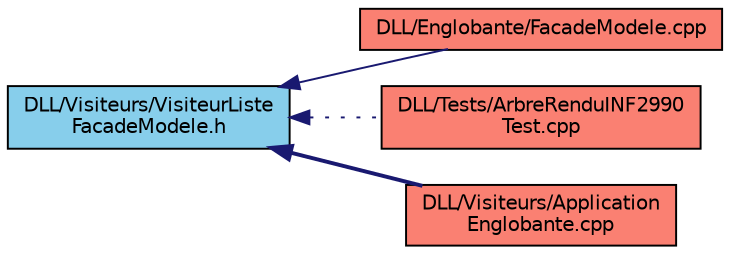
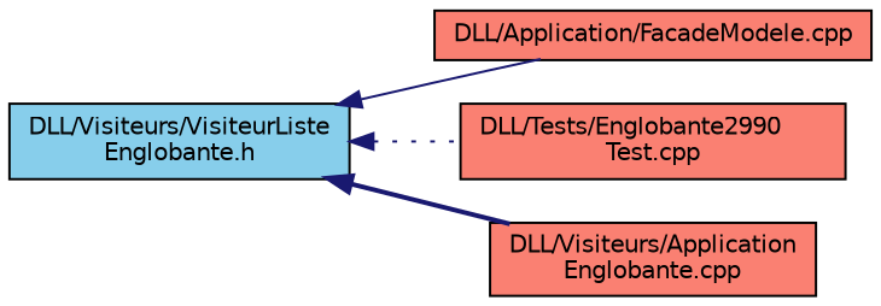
  digraph {
    rankdir=LR
    node [color=black fillcolor=salmon fontname=Helvetica fontsize=10 shape=record style=filled]
    edge [color=midnightblue dir=back fontname=Helvetica fontsize=10 labelfontname=Helvetica labelfontsize=10]
-   n1 [fillcolor=skyblue fontcolor=black height=0.2 label="DLL/Visiteurs/VisiteurListe\lFacadeModele.h" width=0.4]
-   n2 [height=0.2 label="DLL/Englobante/FacadeModele.cpp" width=0.4]
-   n3 [height=0.2 label="DLL/Tests/ArbreRenduINF2990\lTest.cpp" width=0.4]
+   n1 [fillcolor=skyblue fontcolor=black height=0.2 label="DLL/Visiteurs/VisiteurListe\lEnglobante.h" width=0.4]
+   n2 [height=0.2 label="DLL/Application/FacadeModele.cpp" width=0.4]
+   n3 [height=0.2 label="DLL/Tests/Englobante2990\lTest.cpp" width=0.4]
    n4 [height=0.2 label="DLL/Visiteurs/Application\lEnglobante.cpp" width=0.4]
    n1 -> n2 [style=solid]
    n1 -> n3 [style=dotted]
    n1 -> n4 [style=bold]
  }
